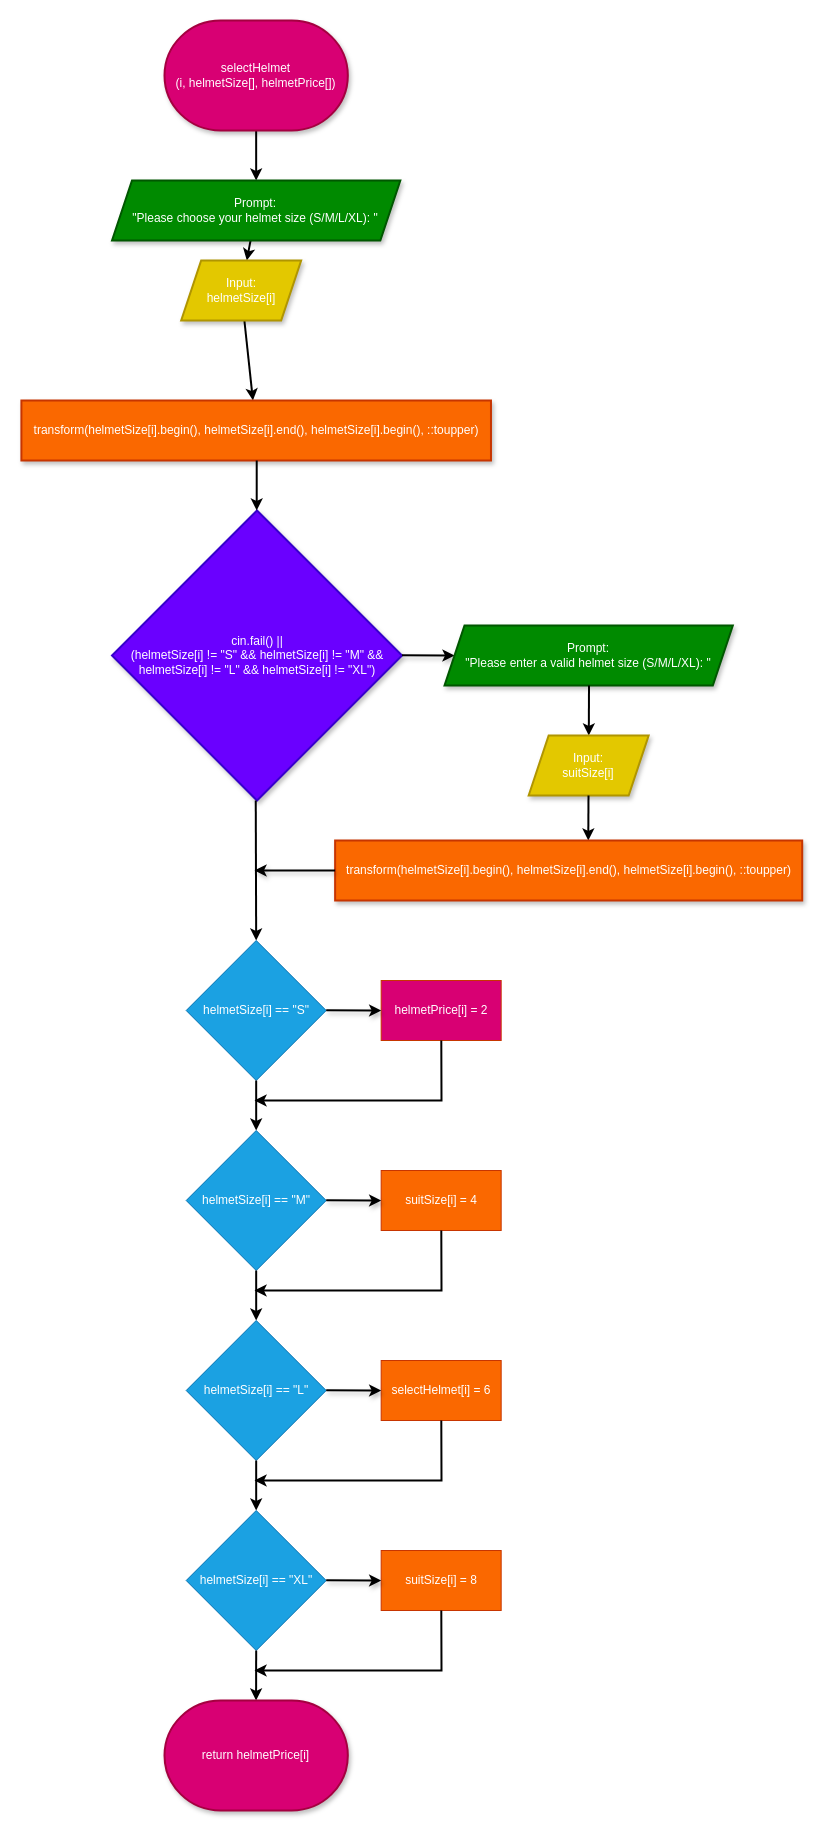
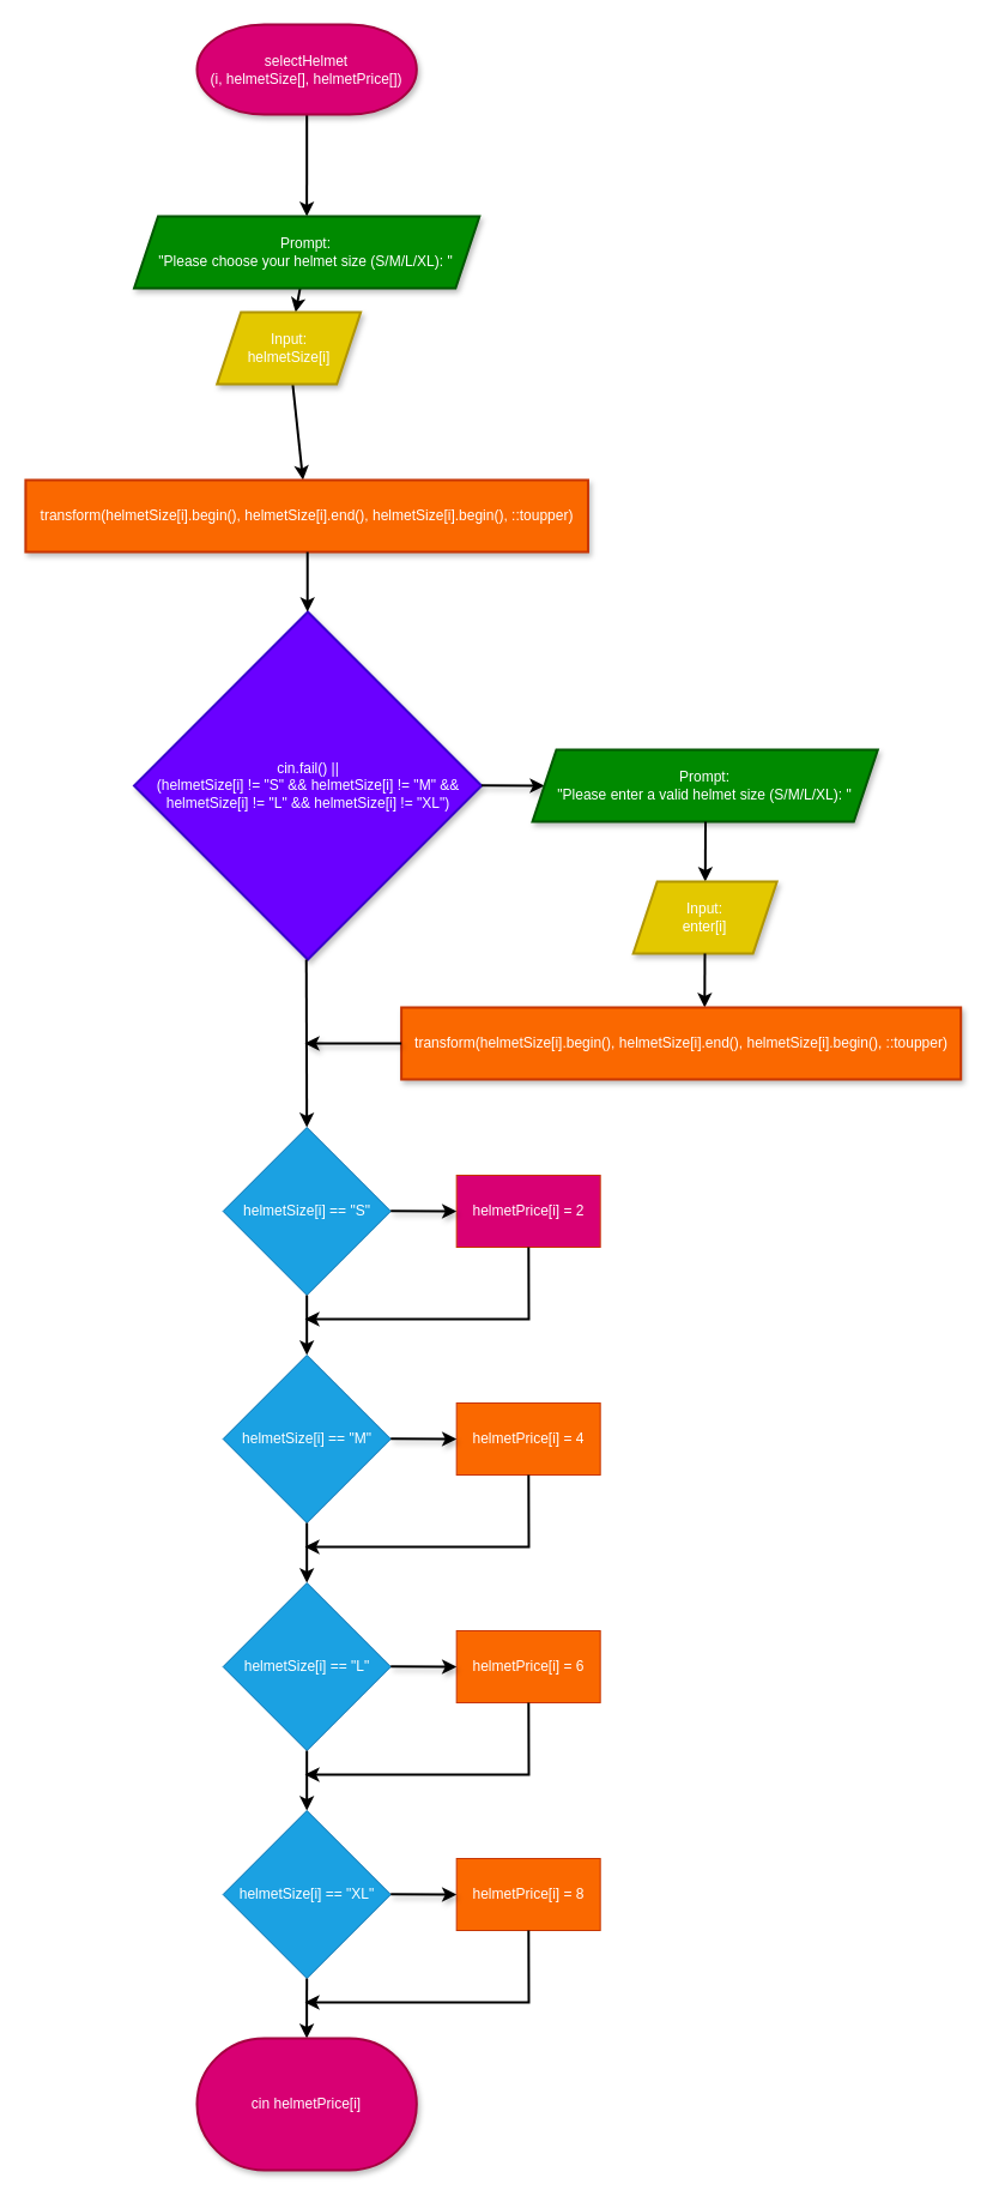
  <mxCell id="0" />
  <mxCell id="1" parent="0" />
  <mxCell id="2" value="" style="edgeStyle=none;html=1;strokeWidth=2;" parent="1" source="3" target="5" edge="1"><mxGeometry relative="1" as="geometry" /></mxCell>
- <mxCell id="3" value="selectHelmet&lt;br&gt;(i, helmetSize[], helmetPrice[])" style="strokeWidth=2;html=1;shape=mxgraph.flowchart.terminator;whiteSpace=wrap;fillColor=#d80073;strokeColor=#A50040;shadow=1;fontColor=#ffffff;" parent="1" vertex="1"><mxGeometry x="164" y="20" width="183.33" height="110" as="geometry" /></mxCell>
+ <mxCell id="3" value="selectHelmet&lt;br&gt;(i, helmetSize[], helmetPrice[])" style="strokeWidth=2;html=1;shape=mxgraph.flowchart.terminator;whiteSpace=wrap;fillColor=#d80073;strokeColor=#A50040;shadow=1;fontColor=#ffffff;" parent="1" vertex="1"><mxGeometry x="164" y="20" width="183.33" height="75" as="geometry" /></mxCell>
  <mxCell id="4" value="" style="edgeStyle=none;html=1;strokeWidth=2;" parent="1" source="5" target="7" edge="1"><mxGeometry relative="1" as="geometry" /></mxCell>
  <mxCell id="5" value="&lt;span style=&quot;color: rgb(255, 255, 255);&quot;&gt;Prompt:&lt;/span&gt;&lt;br&gt;&lt;span style=&quot;color: rgb(255, 255, 255);&quot;&gt;&quot;Please choose your helmet size (S/M/L/XL): &quot;&lt;/span&gt;" style="shape=parallelogram;perimeter=parallelogramPerimeter;whiteSpace=wrap;html=1;fixedSize=1;fillColor=#008a00;strokeColor=#005700;fontColor=#ffffff;strokeWidth=2;shadow=1;" parent="1" vertex="1"><mxGeometry x="111.5" y="180" width="288.33" height="60" as="geometry" /></mxCell>
  <mxCell id="6" value="" style="edgeStyle=none;html=1;strokeWidth=2;" parent="1" source="7" target="8" edge="1"><mxGeometry relative="1" as="geometry" /></mxCell>
  <mxCell id="7" value="Input:&lt;br&gt;helmetSize[i]" style="shape=parallelogram;perimeter=parallelogramPerimeter;whiteSpace=wrap;html=1;fixedSize=1;fillColor=#e3c800;strokeColor=#B09500;fontColor=#FFFFFF;strokeWidth=2;shadow=1;labelBackgroundColor=none;labelBorderColor=none;textShadow=0;" parent="1" vertex="1"><mxGeometry x="180.665" y="260" width="120" height="60" as="geometry" /></mxCell>
  <mxCell id="8" value="&lt;div style=&quot;text-align: start;&quot;&gt;&lt;font style=&quot;color: rgb(255, 255, 255);&quot;&gt;&lt;font style=&quot;&quot; face=&quot;monospace&quot;&gt;&lt;span style=&quot;font-size: 0px; white-space-collapse: collapse;&quot;&gt;&lt;span style=&quot;white-space: pre;&quot;&gt;&#09;&lt;/span&gt;std::transform(suitSize[i].begin(), suitSize[i].end(), suitSize[i].begin(), ::toupper)&lt;/span&gt;&lt;/font&gt;transform(helmetSize[i].begin(),&amp;nbsp;&lt;span style=&quot;color: rgb(255, 255, 255);&quot;&gt;helmetSize&lt;/span&gt;[i].end(),&amp;nbsp;&lt;span style=&quot;color: rgb(255, 255, 255);&quot;&gt;helmetSize&lt;/span&gt;[i].begin(), ::toupper)&lt;/font&gt;&lt;/div&gt;" style="whiteSpace=wrap;html=1;fillColor=#fa6800;strokeColor=#C73500;fontColor=#000000;strokeWidth=2;shadow=1;labelBackgroundColor=none;labelBorderColor=none;" parent="1" vertex="1"><mxGeometry x="20.89" y="400" width="469.58" height="60" as="geometry" /></mxCell>
  <mxCell id="9" value="&lt;span style=&quot;color: rgb(255, 255, 255);&quot;&gt;cin.fail() ||&lt;/span&gt;&lt;br&gt;&lt;span style=&quot;color: rgb(255, 255, 255);&quot;&gt;(helmetSize[i] != &quot;S&quot; &amp;amp;&amp;amp; helmetSize[i] != &quot;M&quot; &amp;amp;&amp;amp; helmetSize[i] != &quot;L&quot; &amp;amp;&amp;amp; helmetSize[i] != &quot;XL&quot;)&lt;/span&gt;" style="rhombus;whiteSpace=wrap;html=1;fillColor=#6a00ff;strokeColor=#3700CC;fontColor=#ffffff;strokeWidth=2;shadow=1;labelBackgroundColor=none;labelBorderColor=none;" parent="1" vertex="1"><mxGeometry x="111.5" y="510" width="290" height="290" as="geometry" /></mxCell>
  <mxCell id="10" value="" style="edgeStyle=none;html=1;strokeWidth=2;shadow=1;entryX=0;entryY=0.5;entryDx=0;entryDy=0;" edge="1" parent="1" target="11"><mxGeometry relative="1" as="geometry"><mxPoint x="401.5" y="654.75" as="sourcePoint" /><mxPoint x="454.84" y="655.25" as="targetPoint" /></mxGeometry></mxCell>
  <mxCell id="11" value="&lt;span style=&quot;color: rgb(255, 255, 255);&quot;&gt;Prompt:&lt;/span&gt;&lt;br&gt;&lt;span style=&quot;color: rgb(255, 255, 255);&quot;&gt;&quot;Please enter a valid helmet size (S/M/L/XL): &quot;&lt;/span&gt;" style="shape=parallelogram;perimeter=parallelogramPerimeter;whiteSpace=wrap;html=1;fixedSize=1;fillColor=#008a00;strokeColor=#005700;fontColor=#ffffff;strokeWidth=2;shadow=1;" vertex="1" parent="1"><mxGeometry x="444" y="625" width="288.33" height="60" as="geometry" /></mxCell>
  <mxCell id="12" value="" style="edgeStyle=none;html=1;strokeWidth=2;" edge="1" parent="1" target="13"><mxGeometry relative="1" as="geometry"><mxPoint x="588.5" y="685" as="sourcePoint" /></mxGeometry></mxCell>
- <mxCell id="13" value="Input:&lt;br&gt;suitSize[i]" style="shape=parallelogram;perimeter=parallelogramPerimeter;whiteSpace=wrap;html=1;fixedSize=1;fillColor=#e3c800;strokeColor=#B09500;fontColor=#FFFFFF;strokeWidth=2;shadow=1;labelBackgroundColor=none;labelBorderColor=none;textShadow=0;" vertex="1" parent="1"><mxGeometry x="528.165" y="735" width="120" height="60" as="geometry" /></mxCell>
+ <mxCell id="13" value="Input:&lt;br&gt;enter[i]" style="shape=parallelogram;perimeter=parallelogramPerimeter;whiteSpace=wrap;html=1;fixedSize=1;fillColor=#e3c800;strokeColor=#B09500;fontColor=#FFFFFF;strokeWidth=2;shadow=1;labelBackgroundColor=none;labelBorderColor=none;textShadow=0;" vertex="1" parent="1"><mxGeometry x="528.165" y="735" width="120" height="60" as="geometry" /></mxCell>
  <mxCell id="14" value="" style="edgeStyle=none;html=1;strokeWidth=2;" edge="1" parent="1"><mxGeometry relative="1" as="geometry"><mxPoint x="587.99" y="795" as="sourcePoint" /><mxPoint x="587.795" y="840" as="targetPoint" /></mxGeometry></mxCell>
  <mxCell id="15" value="&lt;div style=&quot;text-align: start;&quot;&gt;&lt;font face=&quot;monospace&quot;&gt;&lt;span style=&quot;font-size: 0px;&quot;&gt;&lt;span style=&quot;white-space: pre;&quot;&gt;&#09;&lt;/span&gt;std::transform(suitSize[i].begin(), suitSize[i].end(), suitSize[i].begin(), ::toupper)&lt;/span&gt;&lt;/font&gt;&lt;span style=&quot;color: rgb(255, 255, 255);&quot;&gt;transform(helmetSize[i].begin(),&amp;nbsp;&lt;/span&gt;&lt;span style=&quot;color: rgb(255, 255, 255);&quot;&gt;helmetSize&lt;/span&gt;&lt;span style=&quot;color: rgb(255, 255, 255);&quot;&gt;[i].end(),&amp;nbsp;&lt;/span&gt;&lt;span style=&quot;color: rgb(255, 255, 255);&quot;&gt;helmetSize&lt;/span&gt;&lt;span style=&quot;color: rgb(255, 255, 255);&quot;&gt;[i].begin(), ::toupper)&lt;/span&gt;&lt;/div&gt;" style="whiteSpace=wrap;html=1;fillColor=#fa6800;strokeColor=#C73500;fontColor=#000000;strokeWidth=2;shadow=1;labelBackgroundColor=none;labelBorderColor=none;" vertex="1" parent="1"><mxGeometry x="334.62" y="840" width="467.09" height="60" as="geometry" /></mxCell>
  <mxCell id="16" value="" style="edgeStyle=none;html=1;strokeWidth=2;entryX=0.5;entryY=0;entryDx=0;entryDy=0;" edge="1" parent="1" target="17"><mxGeometry relative="1" as="geometry"><mxPoint x="255.25" y="800" as="sourcePoint" /><mxPoint x="255.25" y="850" as="targetPoint" /></mxGeometry></mxCell>
  <mxCell id="17" value="helmetSize[i] == &quot;S&quot;" style="rhombus;whiteSpace=wrap;html=1;fillColor=#1ba1e2;fontColor=#ffffff;strokeColor=#006EAF;" vertex="1" parent="1"><mxGeometry x="185.68" y="940" width="140" height="140" as="geometry" /></mxCell>
  <mxCell id="18" value="" style="edgeStyle=none;html=1;strokeWidth=2;shadow=1;exitX=0;exitY=0.5;exitDx=0;exitDy=0;" edge="1" parent="1" source="15"><mxGeometry relative="1" as="geometry"><mxPoint x="346.91" y="874.67" as="sourcePoint" /><mxPoint x="254" y="870" as="targetPoint" /></mxGeometry></mxCell>
  <mxCell id="19" value="helmetPrice[i] = 2" style="whiteSpace=wrap;html=1;fillColor=#d80073;strokeColor=#C73500;fontColor=#FFFFFF;" vertex="1" parent="1"><mxGeometry x="380.67" y="980" width="120" height="60" as="geometry" /></mxCell>
  <mxCell id="20" value="" style="edgeStyle=none;html=1;strokeWidth=2;shadow=1;entryX=0;entryY=0.5;entryDx=0;entryDy=0;" edge="1" parent="1" target="19"><mxGeometry relative="1" as="geometry"><mxPoint x="325.68" y="1009.75" as="sourcePoint" /><mxPoint x="379.02" y="1010.25" as="targetPoint" /></mxGeometry></mxCell>
  <mxCell id="21" value="" style="edgeStyle=none;html=1;strokeWidth=2;exitX=0.5;exitY=1;exitDx=0;exitDy=0;entryX=0.5;entryY=0;entryDx=0;entryDy=0;" edge="1" parent="1" source="17" target="23"><mxGeometry relative="1" as="geometry"><mxPoint x="255.59" y="1080" as="sourcePoint" /><mxPoint x="255.59" y="1130" as="targetPoint" /></mxGeometry></mxCell>
  <mxCell id="22" value="" style="edgeStyle=none;html=1;strokeWidth=2;exitX=0.5;exitY=1;exitDx=0;exitDy=0;rounded=0;curved=0;" edge="1" parent="1"><mxGeometry relative="1" as="geometry"><mxPoint x="440.8" y="1040" as="sourcePoint" /><mxPoint x="254.01" y="1100" as="targetPoint" /><Array as="points"><mxPoint x="441.01" y="1100" /></Array></mxGeometry></mxCell>
  <mxCell id="23" value="helmetSize[i] == &quot;M&quot;" style="rhombus;whiteSpace=wrap;html=1;fillColor=#1ba1e2;fontColor=#ffffff;strokeColor=#006EAF;" vertex="1" parent="1"><mxGeometry x="185.68" y="1130" width="140" height="140" as="geometry" /></mxCell>
- <mxCell id="24" value="suitSize[i] = 4" style="whiteSpace=wrap;html=1;fillColor=#fa6800;strokeColor=#C73500;fontColor=#FFFFFF;" vertex="1" parent="1"><mxGeometry x="380.67" y="1170" width="120" height="60" as="geometry" /></mxCell>
+ <mxCell id="24" value="helmetPrice[i] = 4" style="whiteSpace=wrap;html=1;fillColor=#fa6800;strokeColor=#C73500;fontColor=#FFFFFF;" vertex="1" parent="1"><mxGeometry x="380.67" y="1170" width="120" height="60" as="geometry" /></mxCell>
  <mxCell id="25" value="" style="edgeStyle=none;html=1;strokeWidth=2;shadow=1;entryX=0;entryY=0.5;entryDx=0;entryDy=0;" edge="1" parent="1" target="24"><mxGeometry relative="1" as="geometry"><mxPoint x="325.68" y="1199.75" as="sourcePoint" /><mxPoint x="379.02" y="1200.25" as="targetPoint" /></mxGeometry></mxCell>
  <mxCell id="26" value="" style="edgeStyle=none;html=1;strokeWidth=2;exitX=0.5;exitY=1;exitDx=0;exitDy=0;entryX=0.5;entryY=0;entryDx=0;entryDy=0;" edge="1" parent="1" source="23" target="28"><mxGeometry relative="1" as="geometry"><mxPoint x="255.59" y="1270" as="sourcePoint" /><mxPoint x="255.59" y="1320" as="targetPoint" /></mxGeometry></mxCell>
  <mxCell id="27" value="" style="edgeStyle=none;html=1;strokeWidth=2;exitX=0.5;exitY=1;exitDx=0;exitDy=0;rounded=0;curved=0;" edge="1" parent="1"><mxGeometry relative="1" as="geometry"><mxPoint x="440.8" y="1230" as="sourcePoint" /><mxPoint x="254.01" y="1290" as="targetPoint" /><Array as="points"><mxPoint x="441.01" y="1290" /></Array></mxGeometry></mxCell>
  <mxCell id="28" value="helmetSize[i] == &quot;L&quot;" style="rhombus;whiteSpace=wrap;html=1;fillColor=#1ba1e2;fontColor=#ffffff;strokeColor=#006EAF;" vertex="1" parent="1"><mxGeometry x="185.68" y="1320" width="140" height="140" as="geometry" /></mxCell>
- <mxCell id="29" value="selectHelmet[i] = 6" style="whiteSpace=wrap;html=1;fillColor=#fa6800;strokeColor=#C73500;fontColor=#FFFFFF;" vertex="1" parent="1"><mxGeometry x="380.67" y="1360" width="120" height="60" as="geometry" /></mxCell>
+ <mxCell id="29" value="helmetPrice[i] = 6" style="whiteSpace=wrap;html=1;fillColor=#fa6800;strokeColor=#C73500;fontColor=#FFFFFF;" vertex="1" parent="1"><mxGeometry x="380.67" y="1360" width="120" height="60" as="geometry" /></mxCell>
  <mxCell id="30" value="" style="edgeStyle=none;html=1;strokeWidth=2;shadow=1;entryX=0;entryY=0.5;entryDx=0;entryDy=0;" edge="1" parent="1" target="29"><mxGeometry relative="1" as="geometry"><mxPoint x="325.68" y="1389.75" as="sourcePoint" /><mxPoint x="379.02" y="1390.25" as="targetPoint" /></mxGeometry></mxCell>
  <mxCell id="31" value="" style="edgeStyle=none;html=1;strokeWidth=2;exitX=0.5;exitY=1;exitDx=0;exitDy=0;entryX=0.5;entryY=0;entryDx=0;entryDy=0;" edge="1" parent="1" source="28" target="33"><mxGeometry relative="1" as="geometry"><mxPoint x="255.59" y="1460" as="sourcePoint" /><mxPoint x="255.59" y="1510" as="targetPoint" /></mxGeometry></mxCell>
  <mxCell id="32" value="" style="edgeStyle=none;html=1;strokeWidth=2;exitX=0.5;exitY=1;exitDx=0;exitDy=0;rounded=0;curved=0;" edge="1" parent="1"><mxGeometry relative="1" as="geometry"><mxPoint x="440.8" y="1420" as="sourcePoint" /><mxPoint x="254.01" y="1480" as="targetPoint" /><Array as="points"><mxPoint x="441.01" y="1480" /></Array></mxGeometry></mxCell>
  <mxCell id="33" value="helmetSize[i] == &quot;XL&quot;" style="rhombus;whiteSpace=wrap;html=1;fillColor=#1ba1e2;fontColor=#ffffff;strokeColor=#006EAF;" vertex="1" parent="1"><mxGeometry x="185.68" y="1510" width="140" height="140" as="geometry" /></mxCell>
- <mxCell id="34" value="suitSize[i] = 8" style="whiteSpace=wrap;html=1;fillColor=#fa6800;strokeColor=#C73500;fontColor=#FFFFFF;" vertex="1" parent="1"><mxGeometry x="380.67" y="1550" width="120" height="60" as="geometry" /></mxCell>
+ <mxCell id="34" value="helmetPrice[i] = 8" style="whiteSpace=wrap;html=1;fillColor=#fa6800;strokeColor=#C73500;fontColor=#FFFFFF;" vertex="1" parent="1"><mxGeometry x="380.67" y="1550" width="120" height="60" as="geometry" /></mxCell>
  <mxCell id="35" value="" style="edgeStyle=none;html=1;strokeWidth=2;shadow=1;entryX=0;entryY=0.5;entryDx=0;entryDy=0;" edge="1" parent="1" target="34"><mxGeometry relative="1" as="geometry"><mxPoint x="325.68" y="1579.75" as="sourcePoint" /><mxPoint x="379.02" y="1580.25" as="targetPoint" /></mxGeometry></mxCell>
  <mxCell id="36" value="" style="edgeStyle=none;html=1;strokeWidth=2;exitX=0.5;exitY=1;exitDx=0;exitDy=0;" edge="1" parent="1" source="33"><mxGeometry relative="1" as="geometry"><mxPoint x="255.59" y="1650" as="sourcePoint" /><mxPoint x="255.59" y="1700" as="targetPoint" /></mxGeometry></mxCell>
  <mxCell id="37" value="" style="edgeStyle=none;html=1;strokeWidth=2;exitX=0.5;exitY=1;exitDx=0;exitDy=0;rounded=0;curved=0;" edge="1" parent="1"><mxGeometry relative="1" as="geometry"><mxPoint x="440.8" y="1610" as="sourcePoint" /><mxPoint x="254.01" y="1670" as="targetPoint" /><Array as="points"><mxPoint x="441.01" y="1670" /></Array></mxGeometry></mxCell>
- <mxCell id="38" value="return helmetPrice[i]" style="strokeWidth=2;html=1;shape=mxgraph.flowchart.terminator;whiteSpace=wrap;fillColor=#d80073;strokeColor=#A50040;shadow=1;fontColor=#ffffff;" vertex="1" parent="1"><mxGeometry x="164" y="1700" width="183.33" height="110" as="geometry" /></mxCell>
+ <mxCell id="38" value="cin helmetPrice[i]" style="strokeWidth=2;html=1;shape=mxgraph.flowchart.terminator;whiteSpace=wrap;fillColor=#d80073;strokeColor=#A50040;shadow=1;fontColor=#ffffff;" vertex="1" parent="1"><mxGeometry x="164" y="1700" width="183.33" height="110" as="geometry" /></mxCell>
  <mxCell id="39" value="" style="edgeStyle=none;html=1;strokeWidth=2;" edge="1" parent="1"><mxGeometry relative="1" as="geometry"><mxPoint x="256.21" y="460" as="sourcePoint" /><mxPoint x="256.21" y="510" as="targetPoint" /></mxGeometry></mxCell>
